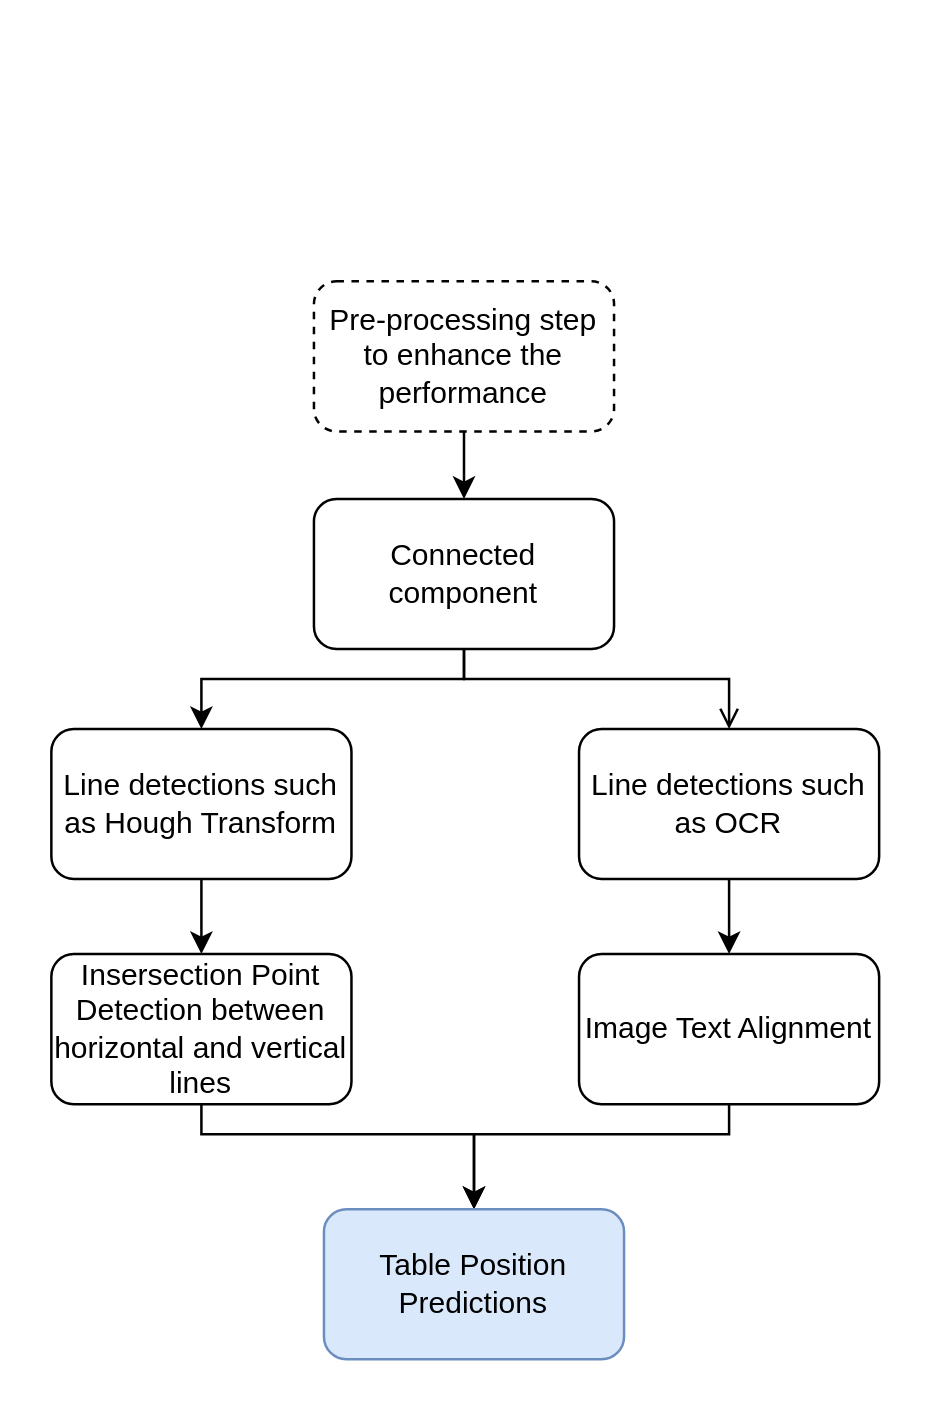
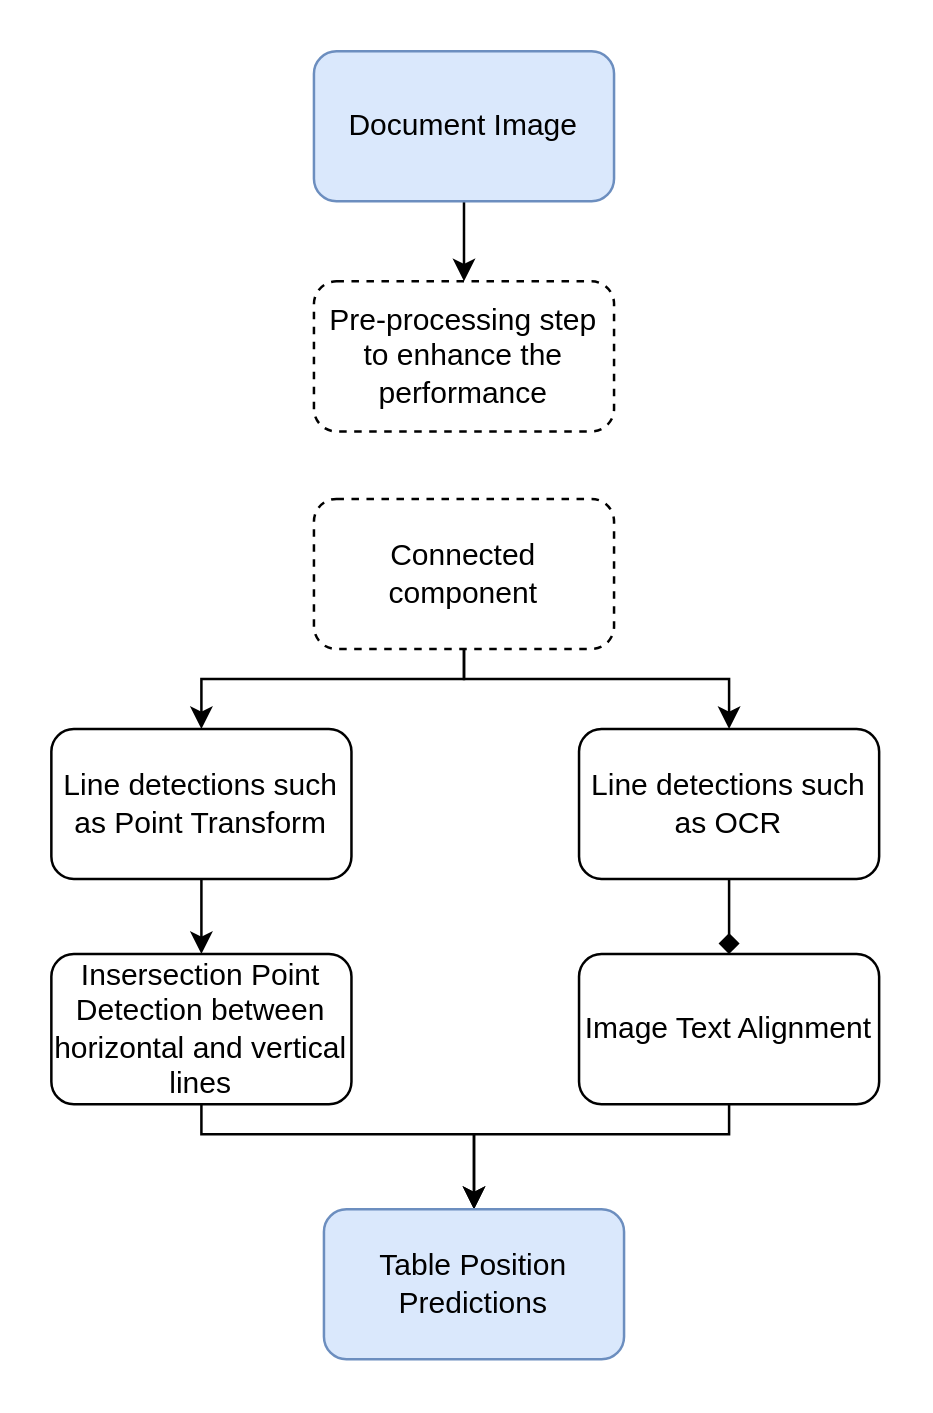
  <mxCell id="0" />
  <mxCell id="1" parent="0" />
- <mxCell id="4" style="edgeStyle=orthogonalEdgeStyle;rounded=0;orthogonalLoop=1;jettySize=auto;html=1;entryX=0.5;entryY=0;entryDx=0;entryDy=0;" parent="1" source="5" target="8" edge="1"><mxGeometry relative="1" as="geometry" /></mxCell>
+ <mxCell id="2" style="edgeStyle=orthogonalEdgeStyle;rounded=0;orthogonalLoop=1;jettySize=auto;html=1;" parent="1" source="3" target="5" edge="1"><mxGeometry relative="1" as="geometry" /></mxCell>
+ <mxCell id="3" value="Document Image" style="rounded=1;whiteSpace=wrap;html=1;fillColor=#dae8fc;strokeColor=#6c8ebf;" parent="1" vertex="1"><mxGeometry x="125" y="20" width="120" height="60" as="geometry" /></mxCell>
  <mxCell id="5" value="Pre-processing step to enhance the performance" style="rounded=1;whiteSpace=wrap;html=1;dashed=1;" parent="1" vertex="1"><mxGeometry x="125" y="112" width="120" height="60" as="geometry" /></mxCell>
  <mxCell id="6" style="edgeStyle=orthogonalEdgeStyle;rounded=0;orthogonalLoop=1;jettySize=auto;html=1;entryX=0.5;entryY=0;entryDx=0;entryDy=0;" parent="1" source="8" target="10" edge="1"><mxGeometry relative="1" as="geometry"><Array as="points"><mxPoint x="185" y="271" /><mxPoint x="80" y="271" /></Array></mxGeometry></mxCell>
- <mxCell id="7" style="edgeStyle=orthogonalEdgeStyle;rounded=0;orthogonalLoop=1;jettySize=auto;html=1;entryX=0.5;entryY=0;entryDx=0;entryDy=0;endArrow=open;" parent="1" source="8" target="12" edge="1"><mxGeometry relative="1" as="geometry"><Array as="points"><mxPoint x="185" y="271" /><mxPoint x="291" y="271" /></Array></mxGeometry></mxCell>
- <mxCell id="8" value="Connected component" style="rounded=1;whiteSpace=wrap;html=1;" parent="1" vertex="1"><mxGeometry x="125" y="199" width="120" height="60" as="geometry" /></mxCell>
+ <mxCell id="7" style="edgeStyle=orthogonalEdgeStyle;rounded=0;orthogonalLoop=1;jettySize=auto;html=1;entryX=0.5;entryY=0;entryDx=0;entryDy=0;" parent="1" source="8" target="12" edge="1"><mxGeometry relative="1" as="geometry"><Array as="points"><mxPoint x="185" y="271" /><mxPoint x="291" y="271" /></Array></mxGeometry></mxCell>
+ <mxCell id="8" value="Connected component" style="rounded=1;whiteSpace=wrap;html=1;dashed=1;" parent="1" vertex="1"><mxGeometry x="125" y="199" width="120" height="60" as="geometry" /></mxCell>
  <mxCell id="9" style="edgeStyle=orthogonalEdgeStyle;rounded=0;orthogonalLoop=1;jettySize=auto;html=1;entryX=0.5;entryY=0;entryDx=0;entryDy=0;" parent="1" source="10" target="14" edge="1"><mxGeometry relative="1" as="geometry" /></mxCell>
- <mxCell id="10" value="Line detections such as Hough Transform" style="rounded=1;whiteSpace=wrap;html=1;" parent="1" vertex="1"><mxGeometry x="20" y="291" width="120" height="60" as="geometry" /></mxCell>
- <mxCell id="11" style="edgeStyle=orthogonalEdgeStyle;rounded=0;orthogonalLoop=1;jettySize=auto;html=1;" parent="1" source="12" target="16" edge="1"><mxGeometry relative="1" as="geometry" /></mxCell>
+ <mxCell id="10" value="Line detections such as Point Transform" style="rounded=1;whiteSpace=wrap;html=1;" parent="1" vertex="1"><mxGeometry x="20" y="291" width="120" height="60" as="geometry" /></mxCell>
+ <mxCell id="11" style="edgeStyle=orthogonalEdgeStyle;rounded=0;orthogonalLoop=1;jettySize=auto;html=1;endArrow=diamond;" parent="1" source="12" target="16" edge="1"><mxGeometry relative="1" as="geometry" /></mxCell>
  <mxCell id="12" value="Line detections such as OCR" style="rounded=1;whiteSpace=wrap;html=1;" parent="1" vertex="1"><mxGeometry x="231" y="291" width="120" height="60" as="geometry" /></mxCell>
  <mxCell id="13" style="edgeStyle=orthogonalEdgeStyle;rounded=0;orthogonalLoop=1;jettySize=auto;html=1;entryX=0.5;entryY=0;entryDx=0;entryDy=0;" parent="1" source="14" target="17" edge="1"><mxGeometry relative="1" as="geometry"><Array as="points"><mxPoint x="80" y="453" /><mxPoint x="189" y="453" /></Array></mxGeometry></mxCell>
  <mxCell id="14" value="Insersection Point Detection between horizontal and vertical lines" style="rounded=1;whiteSpace=wrap;html=1;" parent="1" vertex="1"><mxGeometry x="20" y="381" width="120" height="60" as="geometry" /></mxCell>
  <mxCell id="15" style="edgeStyle=orthogonalEdgeStyle;rounded=0;orthogonalLoop=1;jettySize=auto;html=1;entryX=0.5;entryY=0;entryDx=0;entryDy=0;" parent="1" source="16" target="17" edge="1"><mxGeometry relative="1" as="geometry"><Array as="points"><mxPoint x="291" y="453" /><mxPoint x="189" y="453" /></Array></mxGeometry></mxCell>
  <mxCell id="16" value="Image Text Alignment" style="rounded=1;whiteSpace=wrap;html=1;" parent="1" vertex="1"><mxGeometry x="231" y="381" width="120" height="60" as="geometry" /></mxCell>
  <mxCell id="17" value="Table Position Predictions" style="rounded=1;whiteSpace=wrap;html=1;fillColor=#dae8fc;strokeColor=#6c8ebf;" parent="1" vertex="1"><mxGeometry x="129" y="483" width="120" height="60" as="geometry" /></mxCell>
